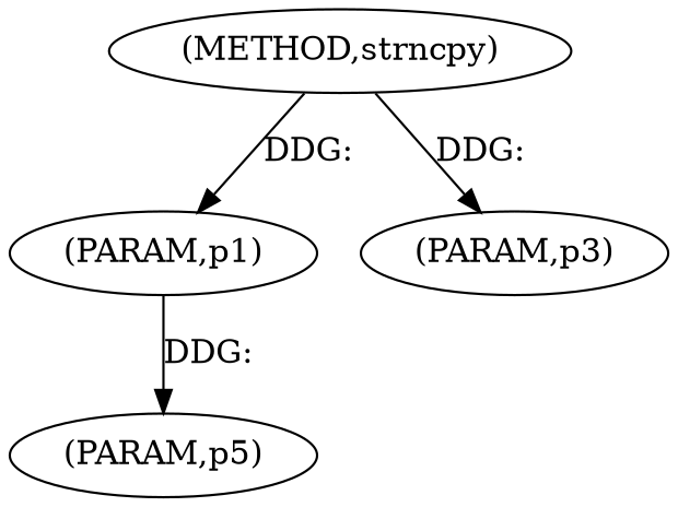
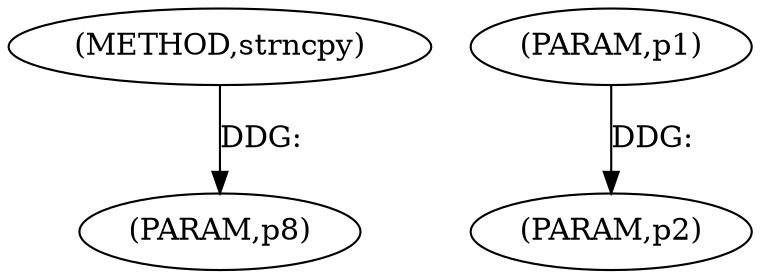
  digraph {
    n1 [label="(METHOD,strncpy)"]
    n2 [label="(PARAM,p1)"]
-   n3 [label="(PARAM,p3)"]
-   n4 [label="(PARAM,p5)"]
-   n1 -> n2 [label="DDG: "]
+   n3 [label="(PARAM,p8)"]
+   n4 [label="(PARAM,p2)"]
    n1 -> n3 [label="DDG: "]
    n2 -> n4 [label="DDG: "]
  }
